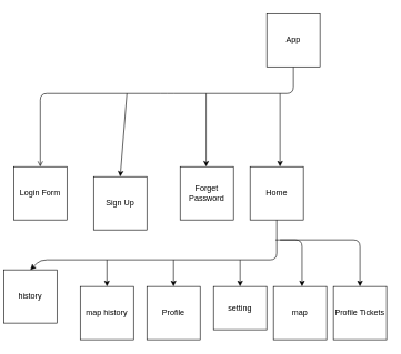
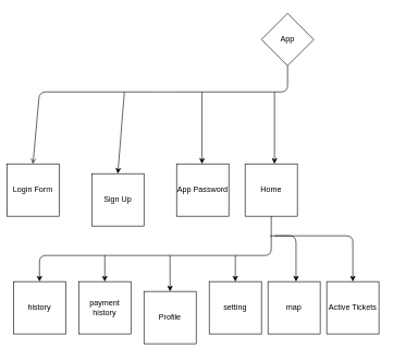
  <mxCell id="0" />
  <mxCell id="1" parent="0" />
  <mxCell id="2" style="edgeStyle=none;html=1;exitX=0.5;exitY=1;exitDx=0;exitDy=0;entryX=0.5;entryY=0;entryDx=0;entryDy=0;endArrow=open;" parent="1" source="3" target="4" edge="1"><mxGeometry relative="1" as="geometry"><mxPoint x="130" y="140" as="targetPoint" /><Array as="points"><mxPoint x="440" y="140" /><mxPoint x="250" y="140" /><mxPoint x="60" y="140" /></Array></mxGeometry></mxCell>
- <mxCell id="3" value="App" style="whiteSpace=wrap;html=1;aspect=fixed;" parent="1" vertex="1"><mxGeometry x="400" y="20" width="80" height="80" as="geometry" /></mxCell>
- <mxCell id="4" value="Login Form" style="whiteSpace=wrap;html=1;aspect=fixed;" parent="1" vertex="1"><mxGeometry x="20" y="250" width="80" height="80" as="geometry" /></mxCell>
+ <mxCell id="3" value="App" style="rhombus;whiteSpace=wrap;html=1;aspect=fixed;" parent="1" vertex="1"><mxGeometry x="400" y="20" width="80" height="80" as="geometry" /></mxCell>
+ <mxCell id="4" value="Login Form" style="whiteSpace=wrap;html=1;aspect=fixed;" parent="1" vertex="1"><mxGeometry x="10" y="250" width="80" height="80" as="geometry" /></mxCell>
  <mxCell id="5" value="Sign Up" style="whiteSpace=wrap;html=1;aspect=fixed;" parent="1" vertex="1"><mxGeometry x="140" y="265" width="80" height="80" as="geometry" /></mxCell>
- <mxCell id="6" value="Forget Password" style="whiteSpace=wrap;html=1;aspect=fixed;" parent="1" vertex="1"><mxGeometry x="270" y="250" width="80" height="80" as="geometry" /></mxCell>
+ <mxCell id="6" value="App Password" style="whiteSpace=wrap;html=1;aspect=fixed;" parent="1" vertex="1"><mxGeometry x="270" y="250" width="80" height="80" as="geometry" /></mxCell>
  <mxCell id="7" value="" style="endArrow=classic;html=1;entryX=0.5;entryY=0;entryDx=0;entryDy=0;" parent="1" target="5" edge="1"><mxGeometry width="50" height="50" relative="1" as="geometry"><mxPoint x="190" y="140" as="sourcePoint" /><mxPoint x="250" y="140" as="targetPoint" /></mxGeometry></mxCell>
  <mxCell id="8" value="" style="endArrow=classic;html=1;entryX=0.5;entryY=0;entryDx=0;entryDy=0;" parent="1" edge="1"><mxGeometry width="50" height="50" relative="1" as="geometry"><mxPoint x="309" y="140" as="sourcePoint" /><mxPoint x="309" y="250" as="targetPoint" /></mxGeometry></mxCell>
  <mxCell id="9" value="Home" style="whiteSpace=wrap;html=1;aspect=fixed;" parent="1" vertex="1"><mxGeometry x="375" y="250" width="80" height="80" as="geometry" /></mxCell>
  <mxCell id="10" value="" style="endArrow=classic;html=1;entryX=0.5;entryY=0;entryDx=0;entryDy=0;" parent="1" edge="1"><mxGeometry width="50" height="50" relative="1" as="geometry"><mxPoint x="420" y="140" as="sourcePoint" /><mxPoint x="420" y="250" as="targetPoint" /></mxGeometry></mxCell>
- <mxCell id="11" value="history" style="whiteSpace=wrap;html=1;aspect=fixed;" vertex="1" parent="1"><mxGeometry x="5" y="405" width="80" height="80" as="geometry" /></mxCell>
- <mxCell id="12" value="map history" style="whiteSpace=wrap;html=1;aspect=fixed;" vertex="1" parent="1"><mxGeometry x="120" y="430" width="80" height="80" as="geometry" /></mxCell>
- <mxCell id="13" value="Profile" style="whiteSpace=wrap;html=1;aspect=fixed;" vertex="1" parent="1"><mxGeometry x="220" y="430" width="80" height="80" as="geometry" /></mxCell>
- <mxCell id="14" value="setting" style="whiteSpace=wrap;html=1;aspect=fixed;" vertex="1" parent="1"><mxGeometry x="320" y="430" width="80" height="65" as="geometry" /></mxCell>
+ <mxCell id="11" value="history" style="whiteSpace=wrap;html=1;aspect=fixed;" vertex="1" parent="1"><mxGeometry x="20" y="430" width="80" height="80" as="geometry" /></mxCell>
+ <mxCell id="12" value="payment history" style="whiteSpace=wrap;html=1;aspect=fixed;" vertex="1" parent="1"><mxGeometry x="120" y="430" width="80" height="80" as="geometry" /></mxCell>
+ <mxCell id="13" value="Profile" style="whiteSpace=wrap;html=1;aspect=fixed;" vertex="1" parent="1"><mxGeometry x="220" y="445" width="80" height="80" as="geometry" /></mxCell>
+ <mxCell id="14" value="setting" style="whiteSpace=wrap;html=1;aspect=fixed;" vertex="1" parent="1"><mxGeometry x="320" y="430" width="80" height="80" as="geometry" /></mxCell>
  <mxCell id="15" value="map" style="whiteSpace=wrap;html=1;aspect=fixed;" vertex="1" parent="1"><mxGeometry x="410" y="430" width="80" height="80" as="geometry" /></mxCell>
- <mxCell id="16" value="Profile Tickets" style="whiteSpace=wrap;html=1;aspect=fixed;" vertex="1" parent="1"><mxGeometry x="500" y="430" width="80" height="80" as="geometry" /></mxCell>
+ <mxCell id="16" value="Active Tickets" style="whiteSpace=wrap;html=1;aspect=fixed;" vertex="1" parent="1"><mxGeometry x="500" y="430" width="80" height="80" as="geometry" /></mxCell>
  <mxCell id="17" value="" style="endArrow=classic;html=1;entryX=0.5;entryY=0;entryDx=0;entryDy=0;exitX=0.5;exitY=1;exitDx=0;exitDy=0;" edge="1" parent="1" source="9" target="11"><mxGeometry width="50" height="50" relative="1" as="geometry"><mxPoint x="110" y="410" as="sourcePoint" /><mxPoint x="160" y="360" as="targetPoint" /><Array as="points"><mxPoint x="415" y="390" /><mxPoint x="60" y="390" /></Array></mxGeometry></mxCell>
  <mxCell id="18" value="" style="endArrow=classic;html=1;entryX=0.5;entryY=0;entryDx=0;entryDy=0;" edge="1" parent="1" target="12"><mxGeometry width="50" height="50" relative="1" as="geometry"><mxPoint x="160" y="390" as="sourcePoint" /><mxPoint x="390" y="310" as="targetPoint" /></mxGeometry></mxCell>
  <mxCell id="19" value="" style="endArrow=classic;html=1;" edge="1" parent="1" target="13"><mxGeometry width="50" height="50" relative="1" as="geometry"><mxPoint x="260" y="390" as="sourcePoint" /><mxPoint x="170" y="440" as="targetPoint" /><Array as="points" /></mxGeometry></mxCell>
  <mxCell id="20" value="" style="endArrow=classic;html=1;entryX=0.5;entryY=0;entryDx=0;entryDy=0;" edge="1" parent="1" target="14"><mxGeometry width="50" height="50" relative="1" as="geometry"><mxPoint x="360" y="390" as="sourcePoint" /><mxPoint x="270" y="440" as="targetPoint" /><Array as="points" /></mxGeometry></mxCell>
  <mxCell id="21" value="" style="endArrow=classic;html=1;entryX=0.5;entryY=0;entryDx=0;entryDy=0;" edge="1" parent="1"><mxGeometry width="50" height="50" relative="1" as="geometry"><mxPoint x="413" y="360" as="sourcePoint" /><mxPoint x="453" y="430" as="targetPoint" /><Array as="points"><mxPoint x="453" y="360" /></Array></mxGeometry></mxCell>
  <mxCell id="22" value="" style="endArrow=classic;html=1;entryX=0.5;entryY=0;entryDx=0;entryDy=0;" edge="1" parent="1"><mxGeometry width="50" height="50" relative="1" as="geometry"><mxPoint x="420" y="360" as="sourcePoint" /><mxPoint x="540" y="430" as="targetPoint" /><Array as="points"><mxPoint x="540" y="360" /></Array></mxGeometry></mxCell>
